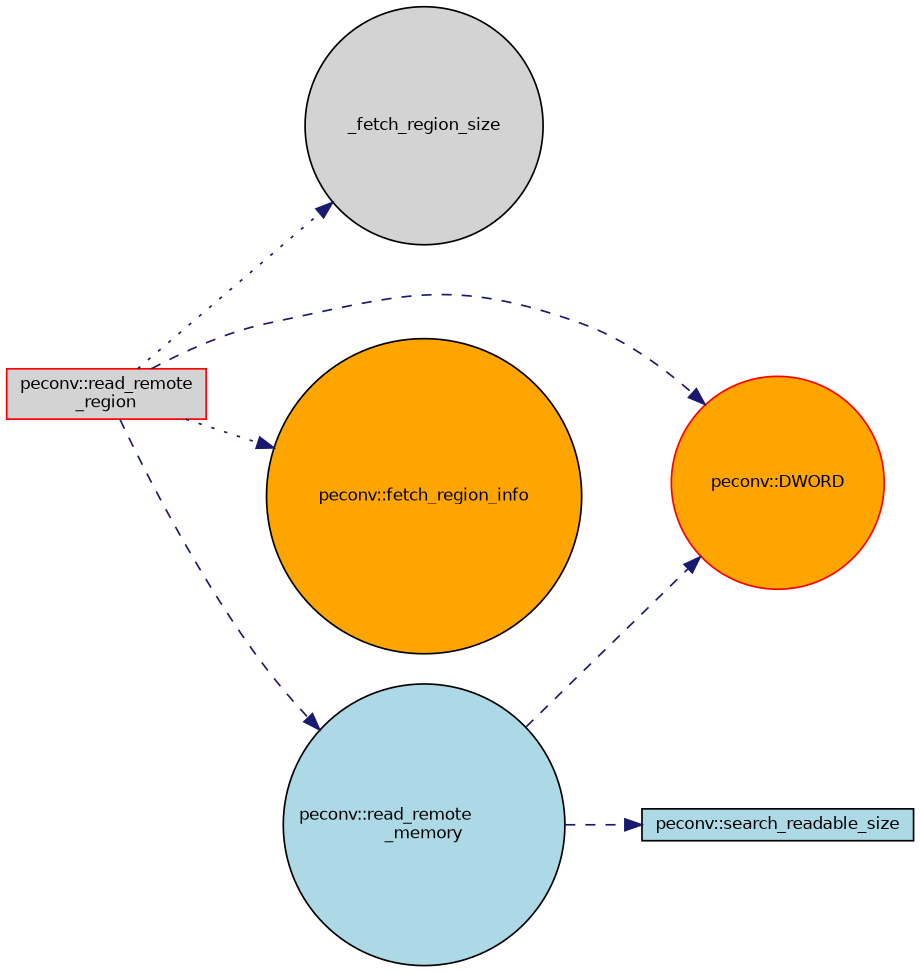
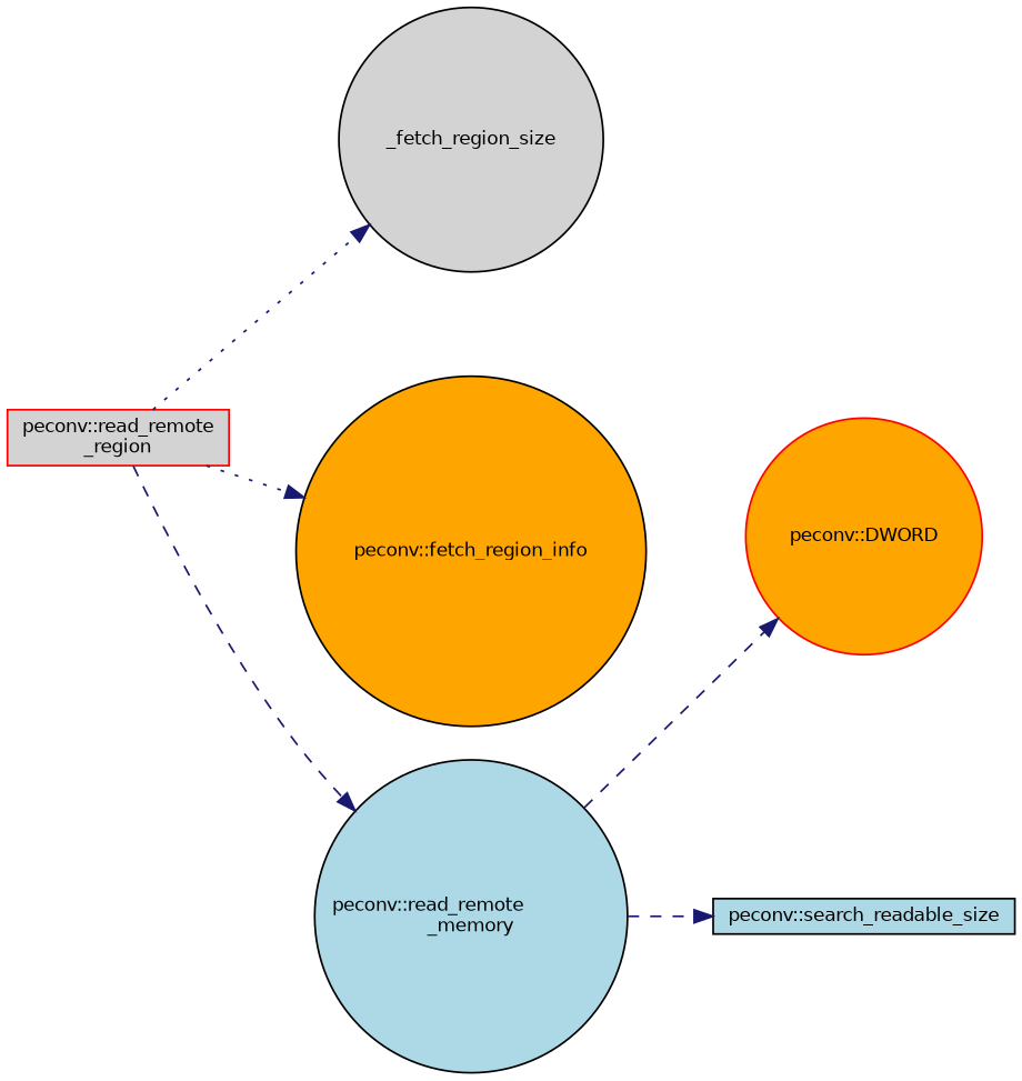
  digraph {
    rankdir=LR
    node [color=black fillcolor=lightgrey fontname=Helvetica fontsize=10 shape=circle style=filled]
    edge [color=midnightblue fontname=Helvetica fontsize=10 labelfontname=Helvetica labelfontsize=10 style=dashed]
    n1 [color=red fontcolor=black height=0.2 label="peconv::read_remote\l_region" shape=box width=0.4]
    n2 [height=0.2 label=_fetch_region_size width=0.4]
    n3 [color=red fillcolor=orange height=0.2 label="peconv::DWORD" width=0.4]
    n4 [fillcolor=orange height=0.2 label="peconv::fetch_region_info" width=0.4]
    n5 [fillcolor=lightblue height=0.2 label="peconv::read_remote\l_memory" width=0.4]
    n6 [fillcolor=lightblue height=0.2 label="peconv::search_readable_size" shape=box width=0.4]
    n1 -> n2 [style=dotted]
-   n1 -> n3
    n1 -> n4 [style=dotted]
    n1 -> n5
    n5 -> n3
    n5 -> n6
  }
